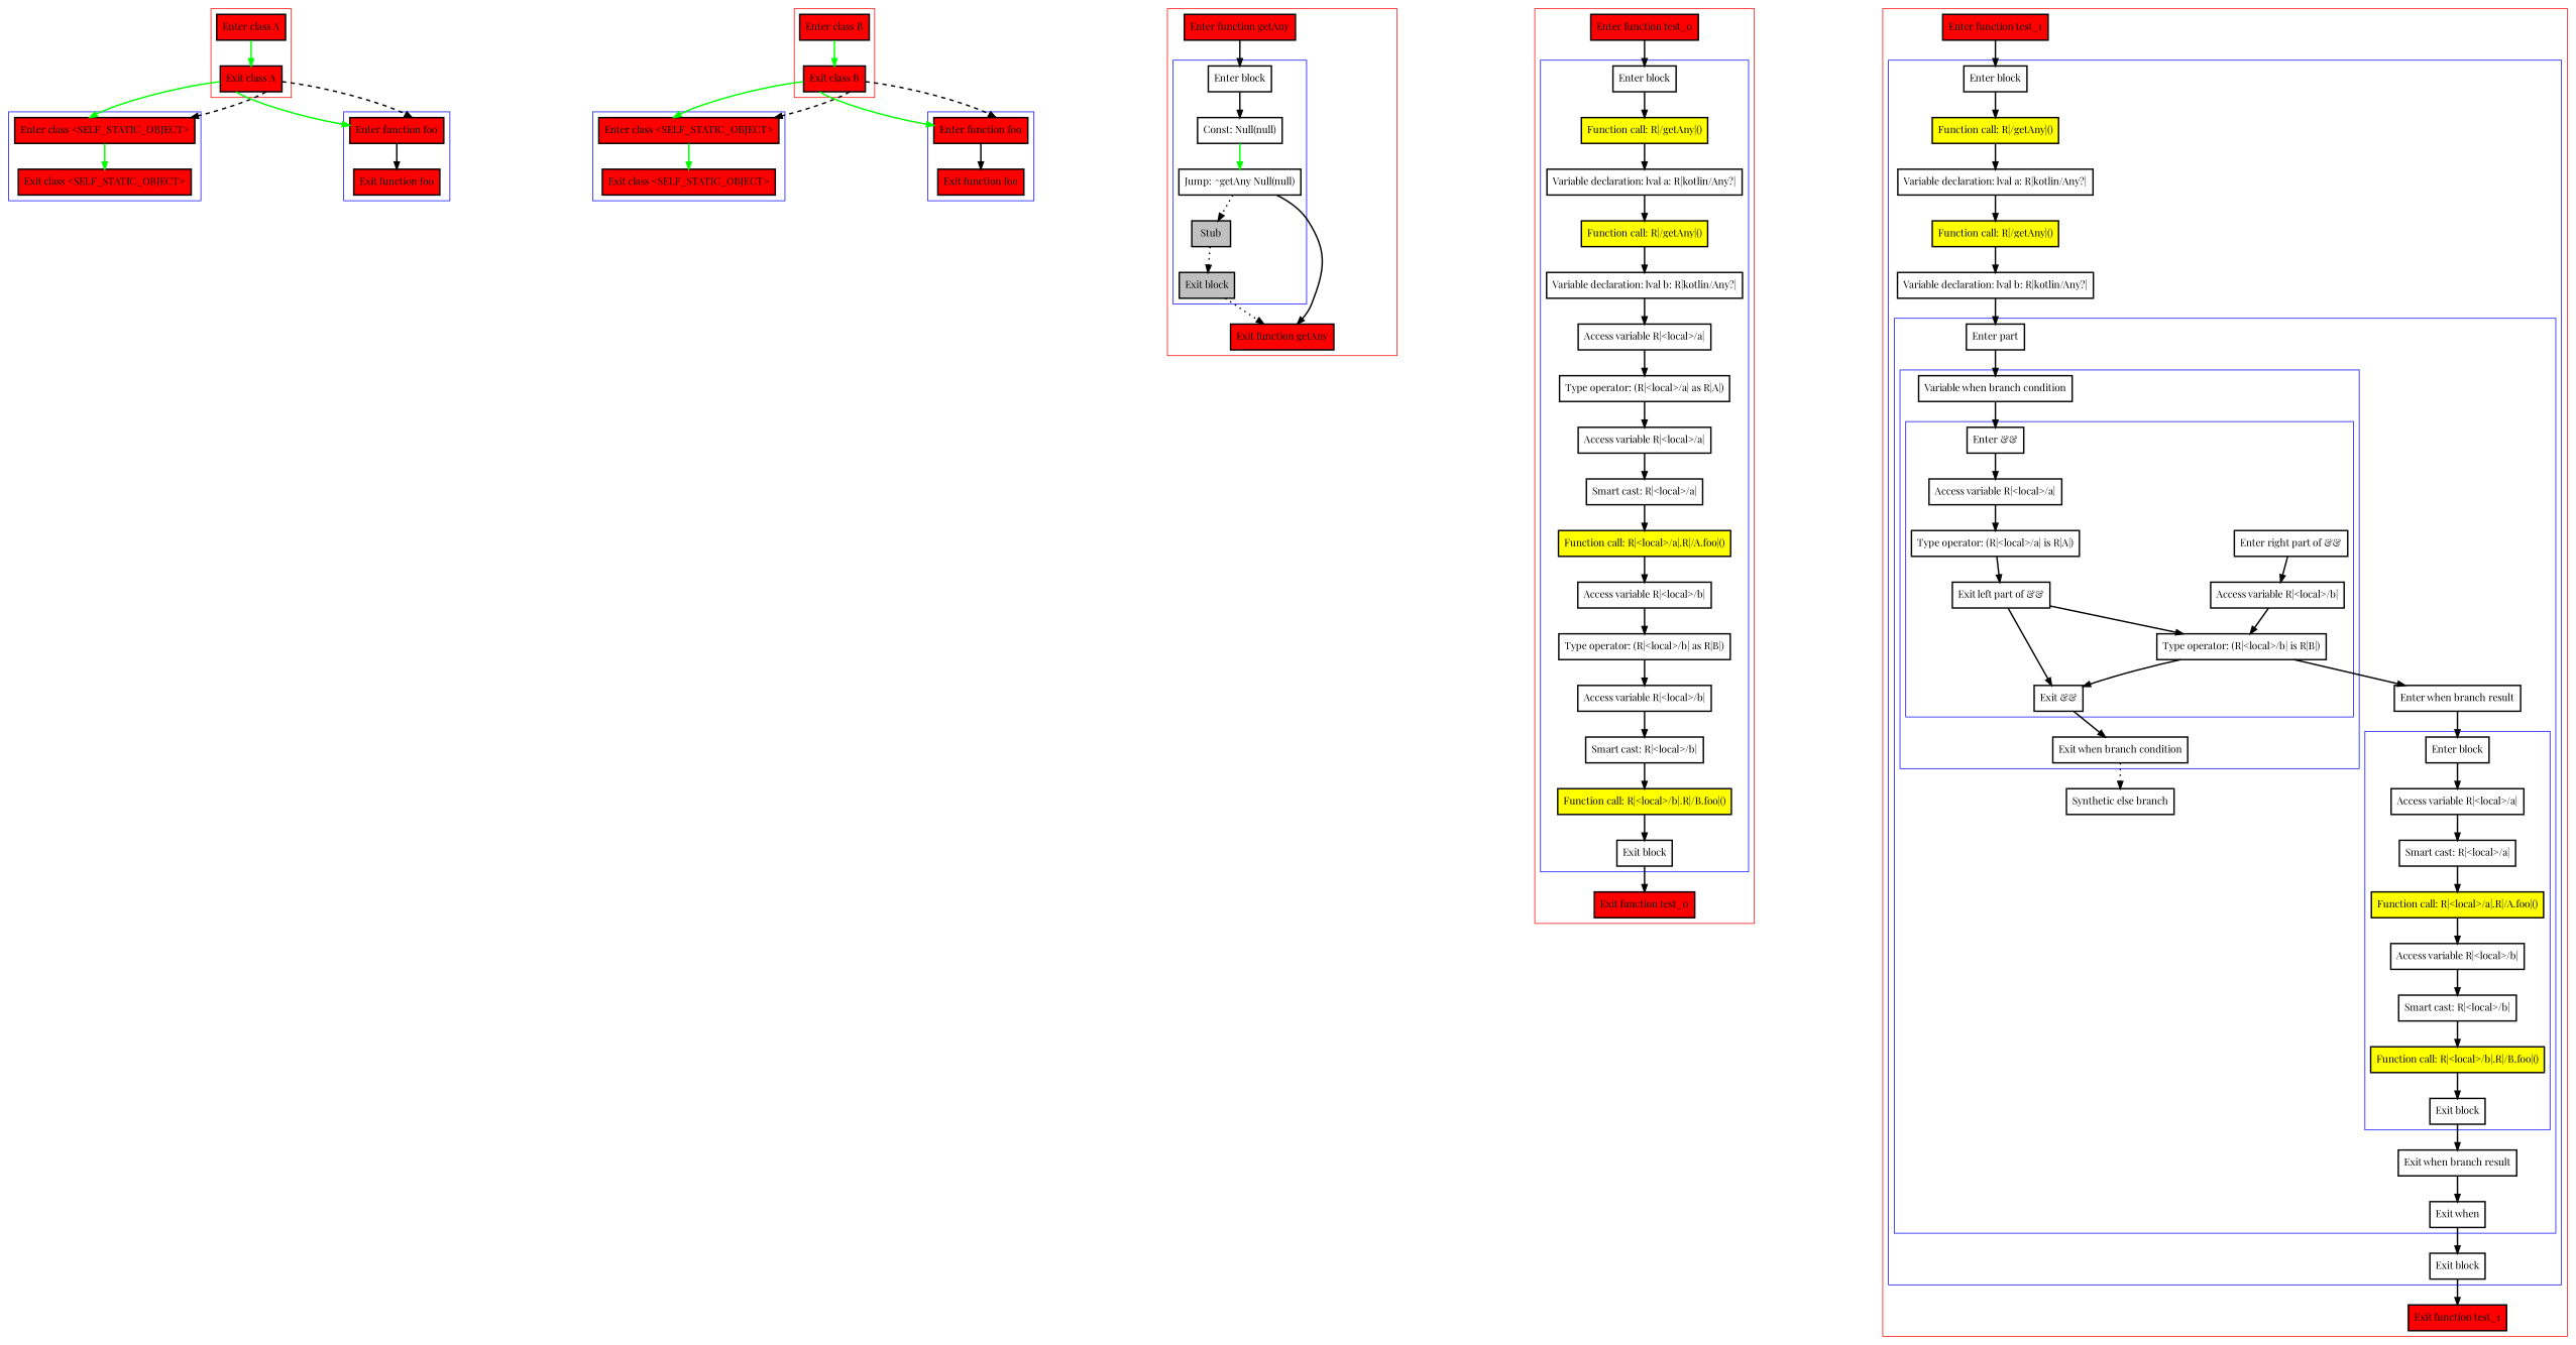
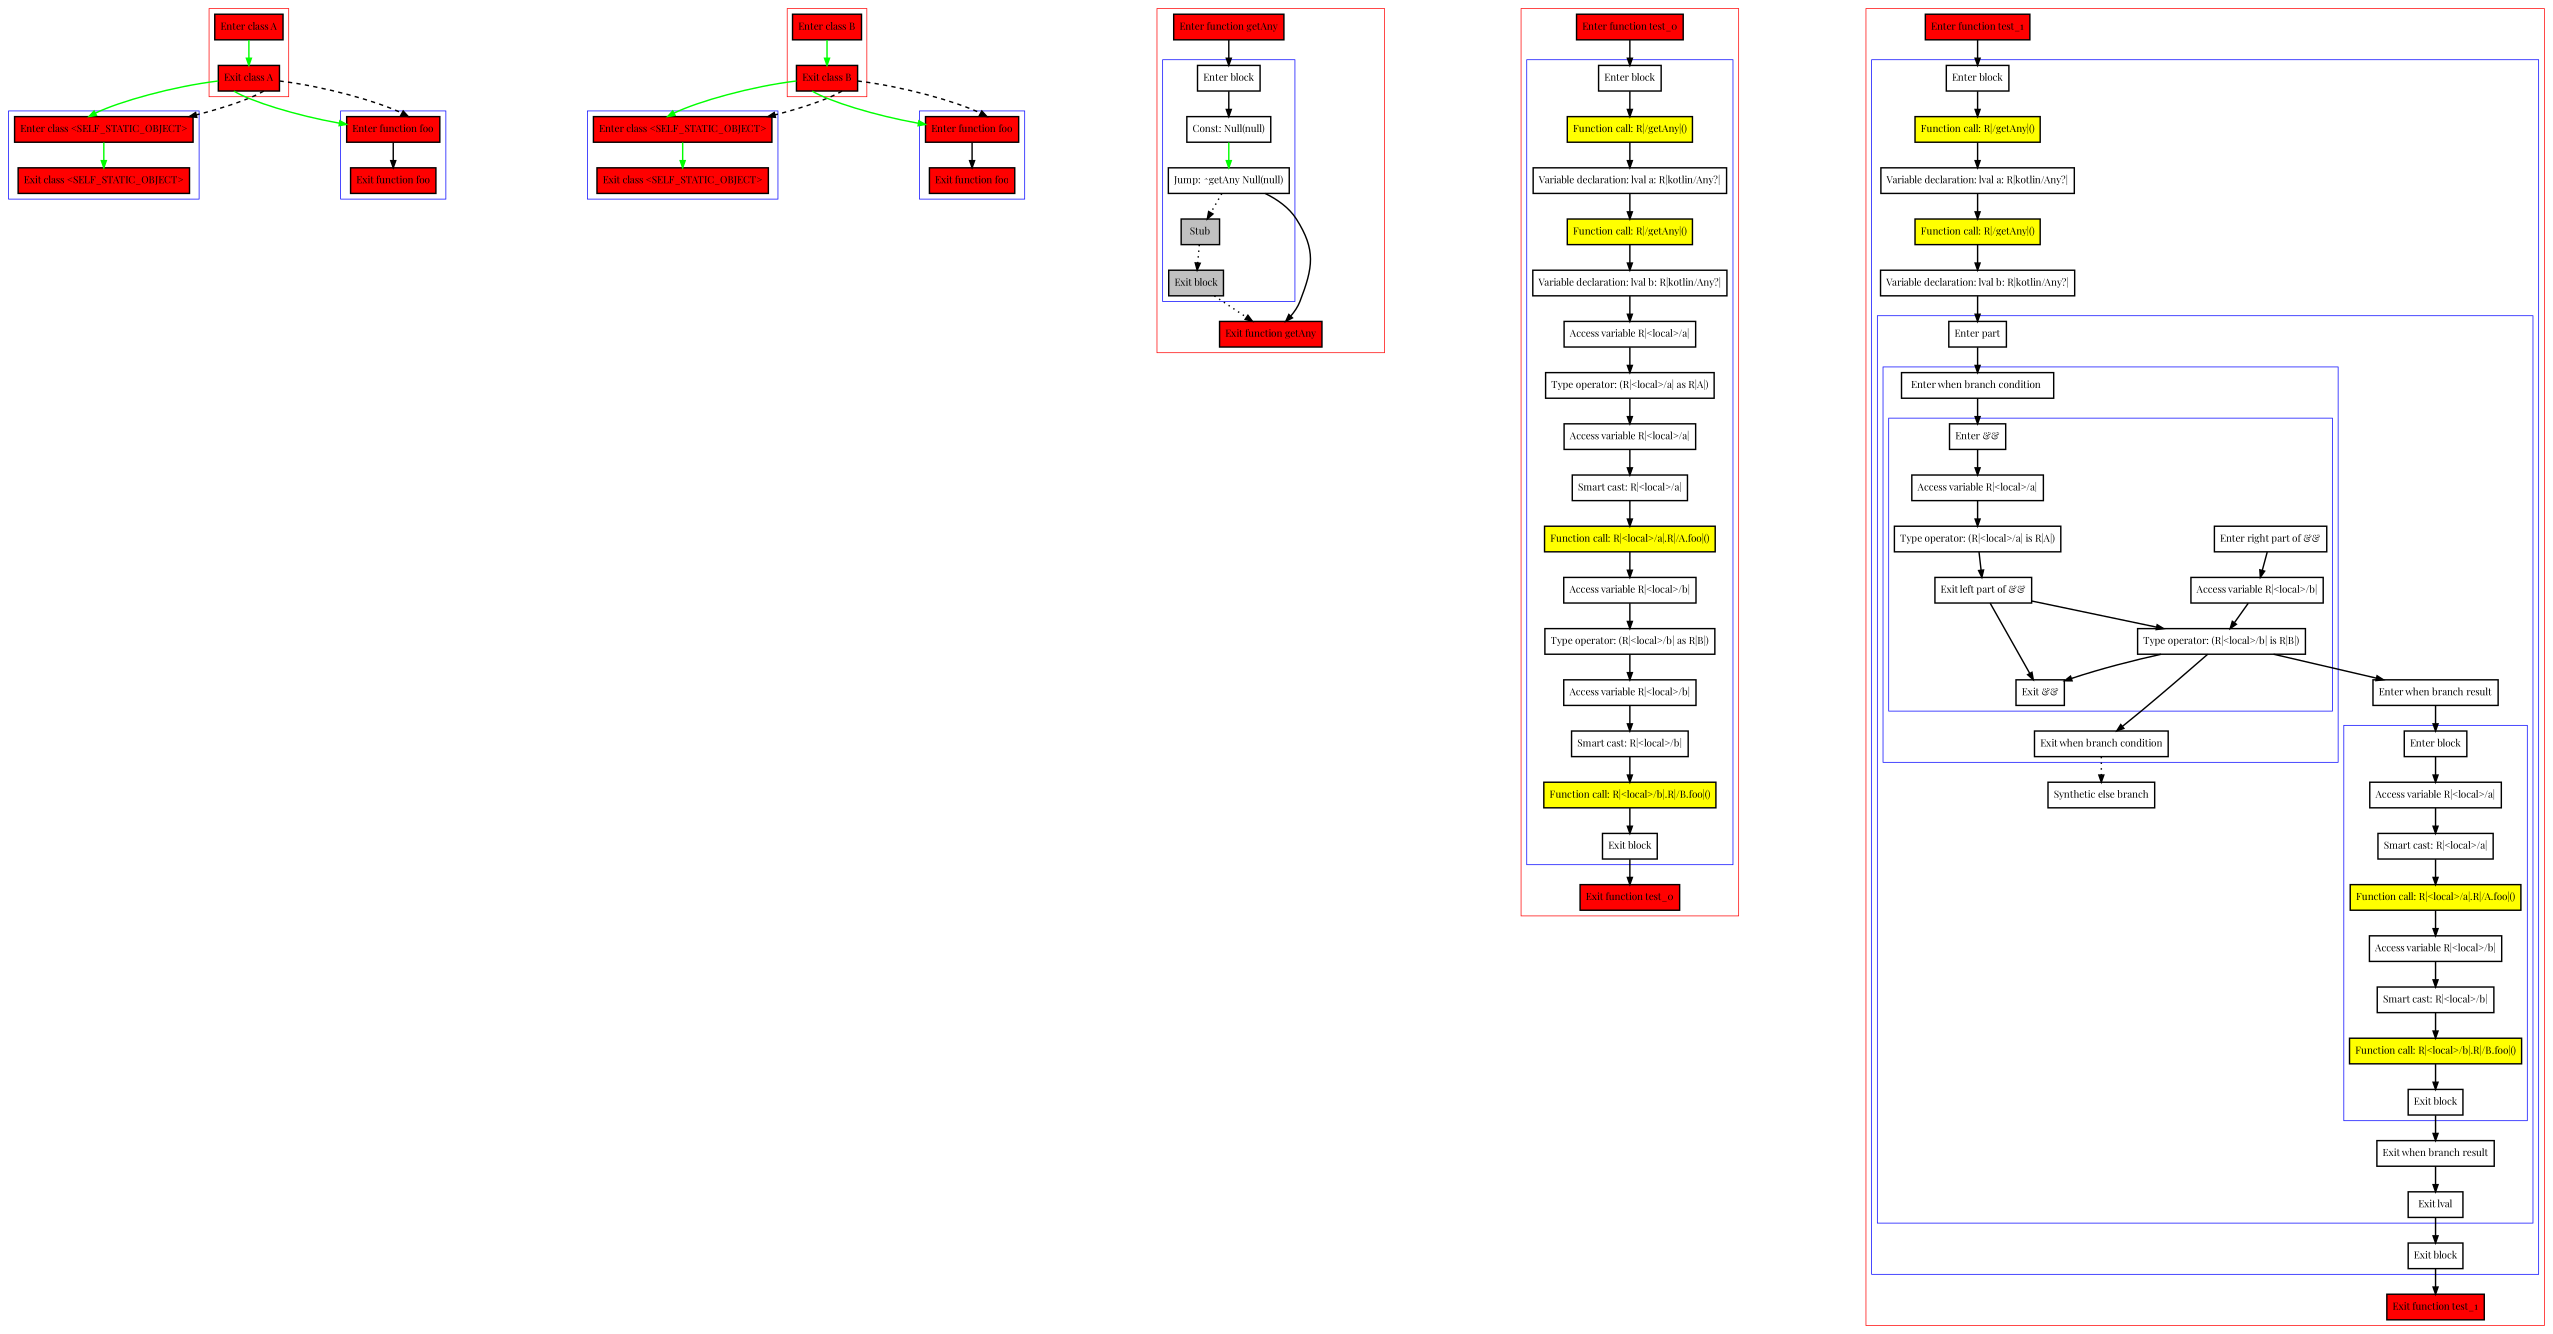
  digraph {
    fontname="Playfair Display"
    nodesep=3
    node [fontname="Playfair Display" penwidth=2 shape=box]
    edge [fontname="Playfair Display" penwidth=2]
    n1 [fillcolor=red label="Enter class A" style=filled]
    n2 [fillcolor=red label="Exit class A" style=filled]
    n3 [fillcolor=red label="Enter class <SELF_STATIC_OBJECT>" style=filled]
    n4 [fillcolor=red label="Exit class <SELF_STATIC_OBJECT>" style=filled]
    n5 [fillcolor=red label="Enter function foo" style=filled]
    n6 [fillcolor=red label="Exit function foo" style=filled]
    n7 [fillcolor=red label="Enter class B" style=filled]
    n8 [fillcolor=red label="Exit class B" style=filled]
    n9 [fillcolor=red label="Enter class <SELF_STATIC_OBJECT>" style=filled]
    n10 [fillcolor=red label="Exit class <SELF_STATIC_OBJECT>" style=filled]
    n11 [fillcolor=red label="Enter function foo" style=filled]
    n12 [fillcolor=red label="Exit function foo" style=filled]
    n13 [label="Enter block"]
    n14 [label="Const: Null(null)"]
    n15 [label="Jump: ^getAny Null(null)"]
    n16 [fillcolor=gray label=Stub style=filled]
    n17 [fillcolor=gray label="Exit block" style=filled]
    n18 [fillcolor=red label="Enter function getAny" style=filled]
    n19 [fillcolor=red label="Exit function getAny" style=filled]
    n20 [label="Enter block"]
    n21 [fillcolor=yellow label="Function call: R|/getAny|()" style=filled]
    n22 [label="Variable declaration: lval a: R|kotlin/Any?|"]
    n23 [fillcolor=yellow label="Function call: R|/getAny|()" style=filled]
    n24 [label="Variable declaration: lval b: R|kotlin/Any?|"]
    n25 [label="Access variable R|<local>/a|"]
    n26 [label="Type operator: (R|<local>/a| as R|A|)"]
    n27 [label="Access variable R|<local>/a|"]
    n28 [label="Smart cast: R|<local>/a|"]
    n29 [fillcolor=yellow label="Function call: R|<local>/a|.R|/A.foo|()" style=filled]
    n30 [label="Access variable R|<local>/b|"]
    n31 [label="Type operator: (R|<local>/b| as R|B|)"]
    n32 [label="Access variable R|<local>/b|"]
    n33 [label="Smart cast: R|<local>/b|"]
    n34 [fillcolor=yellow label="Function call: R|<local>/b|.R|/B.foo|()" style=filled]
    n35 [label="Exit block"]
    n36 [fillcolor=red label="Enter function test_0" style=filled]
    n37 [fillcolor=red label="Exit function test_0" style=filled]
    n38 [label="Enter &&"]
    n39 [label="Access variable R|<local>/a|"]
    n40 [label="Type operator: (R|<local>/a| is R|A|)"]
    n41 [label="Exit left part of &&"]
    n42 [label="Enter right part of &&"]
    n43 [label="Access variable R|<local>/b|"]
    n44 [label="Type operator: (R|<local>/b| is R|B|)"]
    n45 [label="Exit &&"]
-   n46 [label="Variable when branch condition"]
+   n46 [label="Enter when branch condition "]
    n47 [label="Exit when branch condition"]
    n48 [label="Enter block"]
    n49 [label="Access variable R|<local>/a|"]
    n50 [label="Smart cast: R|<local>/a|"]
    n51 [fillcolor=yellow label="Function call: R|<local>/a|.R|/A.foo|()" style=filled]
    n52 [label="Access variable R|<local>/b|"]
    n53 [label="Smart cast: R|<local>/b|"]
    n54 [fillcolor=yellow label="Function call: R|<local>/b|.R|/B.foo|()" style=filled]
    n55 [label="Exit block"]
    n56 [label="Enter part"]
    n57 [label="Synthetic else branch"]
    n58 [label="Enter when branch result"]
    n59 [label="Exit when branch result"]
-   n60 [label="Exit when"]
+   n60 [label="Exit lval"]
    n61 [label="Enter block"]
    n62 [fillcolor=yellow label="Function call: R|/getAny|()" style=filled]
    n63 [label="Variable declaration: lval a: R|kotlin/Any?|"]
    n64 [fillcolor=yellow label="Function call: R|/getAny|()" style=filled]
    n65 [label="Variable declaration: lval b: R|kotlin/Any?|"]
    n66 [label="Exit block"]
    n67 [fillcolor=red label="Enter function test_1" style=filled]
    n68 [fillcolor=red label="Exit function test_1" style=filled]
    subgraph cluster_1 {
      color=red
      n1
      n2
    }
    subgraph cluster_2 {
      color=blue
      n3
      n4
    }
    subgraph cluster_3 {
      color=blue
      n5
      n6
    }
    subgraph cluster_4 {
      color=red
      n7
      n8
    }
    subgraph cluster_5 {
      color=blue
      n9
      n10
    }
    subgraph cluster_6 {
      color=blue
      n11
      n12
    }
    subgraph cluster_7 {
      color=red
      n18
      n19
      subgraph cluster_8 {
        color=blue
        n13
        n14
        n15
        n16
        n17
      }
    }
    subgraph cluster_9 {
      color=red
      n36
      n37
      subgraph cluster_10 {
        color=blue
        n20
        n21
        n22
        n23
        n24
        n25
        n26
        n27
        n28
        n29
        n30
        n31
        n32
        n33
        n34
        n35
      }
    }
    subgraph cluster_11 {
      color=red
      n67
      n68
      subgraph cluster_12 {
        color=blue
        n61
        n62
        n63
        n64
        n65
        n66
        subgraph cluster_13 {
          color=blue
          n56
          n57
          n58
          n59
          n60
          subgraph cluster_14 {
            color=blue
            n46
            n47
            subgraph cluster_15 {
              color=blue
              n38
              n39
              n40
              n41
              n42
              n43
              n44
              n45
            }
          }
          subgraph cluster_16 {
            color=blue
            n48
            n49
            n50
            n51
            n52
            n53
            n54
            n55
          }
        }
      }
    }
    n1 -> n2 [color=green]
    n2 -> n3 [color=green]
    n2 -> n3 [style=dashed]
    n2 -> n5 [color=green]
    n2 -> n5 [style=dashed]
    n3 -> n4 [color=green]
    n5 -> n6
    n7 -> n8 [color=green]
    n8 -> n9 [color=green]
    n8 -> n9 [style=dashed]
    n8 -> n11 [color=green]
    n8 -> n11 [style=dashed]
    n9 -> n10 [color=green]
    n11 -> n12
    n13 -> n14
    n14 -> n15 [color=green]
    n15 -> n16 [style=dotted]
    n15 -> n19
    n16 -> n17 [style=dotted]
    n17 -> n19 [style=dotted]
    n18 -> n13
    n20 -> n21
    n21 -> n22
    n22 -> n23
    n23 -> n24
    n24 -> n25
    n25 -> n26
    n26 -> n27
    n27 -> n28
    n28 -> n29
    n29 -> n30
    n30 -> n31
    n31 -> n32
    n32 -> n33
    n33 -> n34
    n34 -> n35
    n35 -> n37
    n36 -> n20
    n38 -> n39
    n39 -> n40
    n40 -> n41
    n41 -> n44
    n41 -> n45
    n42 -> n43
    n43 -> n44
    n44 -> n45
    n44 -> n58
-   n45 -> n47
+   n44 -> n47
    n46 -> n38
    n47 -> n57 [style=dotted]
    n48 -> n49
    n49 -> n50
    n50 -> n51
    n51 -> n52
    n52 -> n53
    n53 -> n54
    n54 -> n55
    n55 -> n59
    n56 -> n46
    n58 -> n48
    n59 -> n60
    n60 -> n66
    n61 -> n62
    n62 -> n63
    n63 -> n64
    n64 -> n65
    n65 -> n56
    n66 -> n68
    n67 -> n61
  }
